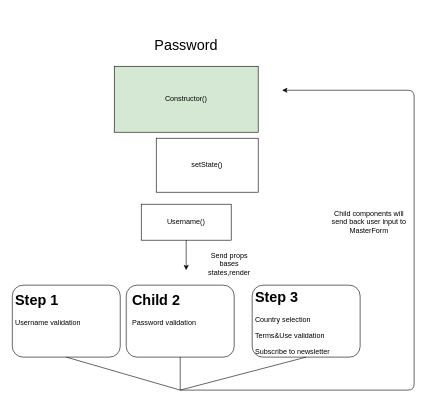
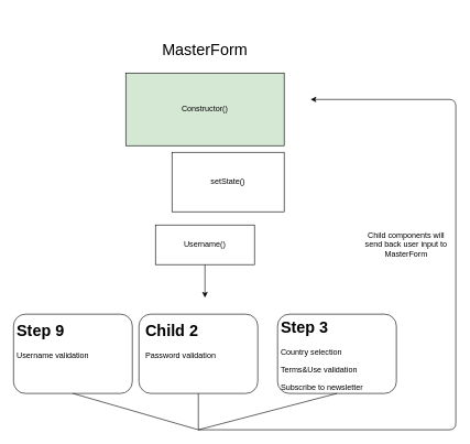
  <mxCell id="0" />
  <mxCell id="1" parent="0" />
  <mxCell id="2" value="Constructor()" style="rounded=0;whiteSpace=wrap;html=1;fillColor=#d5e8d4;" vertex="1" parent="1"><mxGeometry x="190" y="110" width="240" height="110" as="geometry" /></mxCell>
- <mxCell id="3" value="&lt;font style=&quot;font-size: 24px&quot;&gt;Password&lt;/font&gt;" style="text;html=1;strokeColor=none;fillColor=none;align=center;verticalAlign=middle;whiteSpace=wrap;rounded=0;" vertex="1" parent="1"><mxGeometry x="236.25" y="20" width="147.5" height="110" as="geometry" /></mxCell>
+ <mxCell id="3" value="&lt;font style=&quot;font-size: 24px&quot;&gt;MasterForm&lt;/font&gt;" style="text;html=1;strokeColor=none;fillColor=none;align=center;verticalAlign=middle;whiteSpace=wrap;rounded=0;" vertex="1" parent="1"><mxGeometry x="236.25" y="20" width="147.5" height="110" as="geometry" /></mxCell>
  <mxCell id="4" value="setState()" style="rounded=0;whiteSpace=wrap;html=1;" vertex="1" parent="1"><mxGeometry x="260" y="230" width="170" height="90" as="geometry" /></mxCell>
  <mxCell id="5" value="Username()" style="rounded=0;whiteSpace=wrap;html=1;" vertex="1" parent="1"><mxGeometry x="235" y="340" width="150" height="60" as="geometry" /></mxCell>
  <mxCell id="6" value="" style="rounded=1;whiteSpace=wrap;html=1;" vertex="1" parent="1"><mxGeometry x="20" y="475" width="180" height="120" as="geometry" /></mxCell>
  <mxCell id="7" value="" style="rounded=1;whiteSpace=wrap;html=1;" vertex="1" parent="1"><mxGeometry x="210" y="475" width="180" height="120" as="geometry" /></mxCell>
  <mxCell id="8" value="" style="rounded=1;whiteSpace=wrap;html=1;" vertex="1" parent="1"><mxGeometry x="420" y="475" width="180" height="120" as="geometry" /></mxCell>
  <mxCell id="9" value="" style="edgeStyle=segmentEdgeStyle;endArrow=classic;html=1;" edge="1" parent="1"><mxGeometry width="50" height="50" relative="1" as="geometry"><mxPoint x="300" y="650" as="sourcePoint" /><mxPoint x="470" y="150" as="targetPoint" /><Array as="points"><mxPoint x="690" y="650" /></Array></mxGeometry></mxCell>
  <mxCell id="10" value="" style="endArrow=none;html=1;exitX=0.5;exitY=1;exitDx=0;exitDy=0;" edge="1" parent="1" source="7"><mxGeometry width="50" height="50" relative="1" as="geometry"><mxPoint x="290" y="440" as="sourcePoint" /><mxPoint x="300" y="650" as="targetPoint" /></mxGeometry></mxCell>
  <mxCell id="11" value="" style="endArrow=none;html=1;entryX=0.5;entryY=1;entryDx=0;entryDy=0;" edge="1" parent="1" target="6"><mxGeometry width="50" height="50" relative="1" as="geometry"><mxPoint x="300" y="650" as="sourcePoint" /><mxPoint x="90" y="620" as="targetPoint" /></mxGeometry></mxCell>
  <mxCell id="12" value="" style="endArrow=none;html=1;entryX=0.5;entryY=1;entryDx=0;entryDy=0;" edge="1" parent="1" target="8"><mxGeometry width="50" height="50" relative="1" as="geometry"><mxPoint x="300" y="650" as="sourcePoint" /><mxPoint x="350" y="600" as="targetPoint" /></mxGeometry></mxCell>
  <mxCell id="13" value="Child components will send back user input to MasterForm" style="text;html=1;strokeColor=none;fillColor=none;align=center;verticalAlign=middle;whiteSpace=wrap;rounded=0;" vertex="1" parent="1"><mxGeometry x="550" y="330" width="130" height="80" as="geometry" /></mxCell>
- <mxCell id="14" value="Send props bases states,render" style="text;html=1;strokeColor=none;fillColor=none;align=center;verticalAlign=middle;whiteSpace=wrap;rounded=0;" vertex="1" parent="1"><mxGeometry x="334" y="410" width="96" height="60" as="geometry" /></mxCell>
  <mxCell id="15" value="" style="endArrow=classic;html=1;exitX=0.5;exitY=1;exitDx=0;exitDy=0;" edge="1" parent="1" source="5"><mxGeometry width="50" height="50" relative="1" as="geometry"><mxPoint x="370" y="400" as="sourcePoint" /><mxPoint x="310" y="450" as="targetPoint" /></mxGeometry></mxCell>
- <mxCell id="16" value="&lt;h1&gt;Step 1&lt;/h1&gt;&lt;p&gt;Username validation&lt;/p&gt;" style="text;html=1;strokeColor=none;fillColor=none;spacing=5;spacingTop=-20;whiteSpace=wrap;overflow=hidden;rounded=0;" vertex="1" parent="1"><mxGeometry x="20" y="480" width="190" height="120" as="geometry" /></mxCell>
+ <mxCell id="16" value="&lt;h1&gt;Step 9&lt;/h1&gt;&lt;p&gt;Username validation&lt;/p&gt;" style="text;html=1;strokeColor=none;fillColor=none;spacing=5;spacingTop=-20;whiteSpace=wrap;overflow=hidden;rounded=0;" vertex="1" parent="1"><mxGeometry x="20" y="480" width="190" height="120" as="geometry" /></mxCell>
  <mxCell id="17" value="&lt;h1&gt;Child 2&lt;/h1&gt;&lt;p&gt;Password validation&lt;/p&gt;" style="text;html=1;strokeColor=none;fillColor=none;spacing=5;spacingTop=-20;whiteSpace=wrap;overflow=hidden;rounded=0;" vertex="1" parent="1"><mxGeometry x="215" y="480" width="190" height="120" as="geometry" /></mxCell>
  <mxCell id="18" value="&lt;h1&gt;Step 3&lt;/h1&gt;&lt;p&gt;Country selection&lt;/p&gt;&lt;p&gt;Terms&amp;amp;Use validation&lt;/p&gt;&lt;p&gt;Subscribe to newsletter&lt;/p&gt;" style="text;html=1;strokeColor=none;fillColor=none;spacing=5;spacingTop=-20;whiteSpace=wrap;overflow=hidden;rounded=0;" vertex="1" parent="1"><mxGeometry x="420" y="475" width="190" height="120" as="geometry" /></mxCell>
